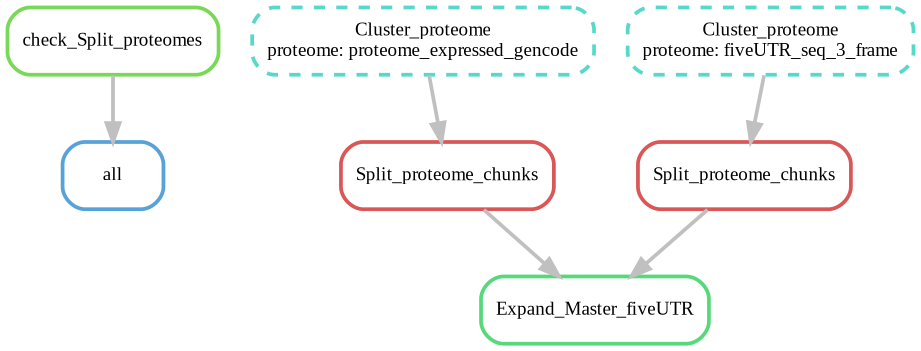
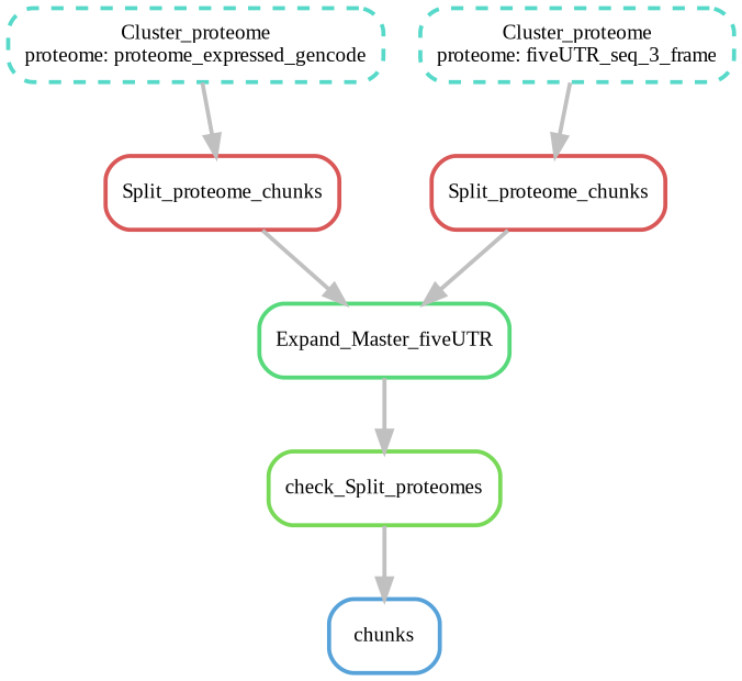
  digraph {
    bgcolor=white
    fontname="Liberation Serif"
    node [color="0.00 0.6 0.85" fontname="Liberation Serif" fontsize=10 penwidth=2 shape=box style=rounded]
    edge [color=grey fontname="Liberation Serif" penwidth=2]
-   n1 [color="0.57 0.6 0.85" label=all]
+   n1 [color="0.57 0.6 0.85" label=chunks]
    n2 [color="0.29 0.6 0.85" label=check_Split_proteomes]
    n3 [color="0.38 0.6 0.85" label=Expand_Master_fiveUTR]
    n4 [label=Split_proteome_chunks]
    n5 [color="0.48 0.6 0.85" label="Cluster_proteome\nproteome: proteome_expressed_gencode" style="rounded,dashed"]
    n6 [label=Split_proteome_chunks]
    n7 [color="0.48 0.6 0.85" label="Cluster_proteome\nproteome: fiveUTR_seq_3_frame" style="rounded,dashed"]
    n2 -> n1
+   n3 -> n2
    n4 -> n3
    n5 -> n4
    n6 -> n3
    n7 -> n6
  }
